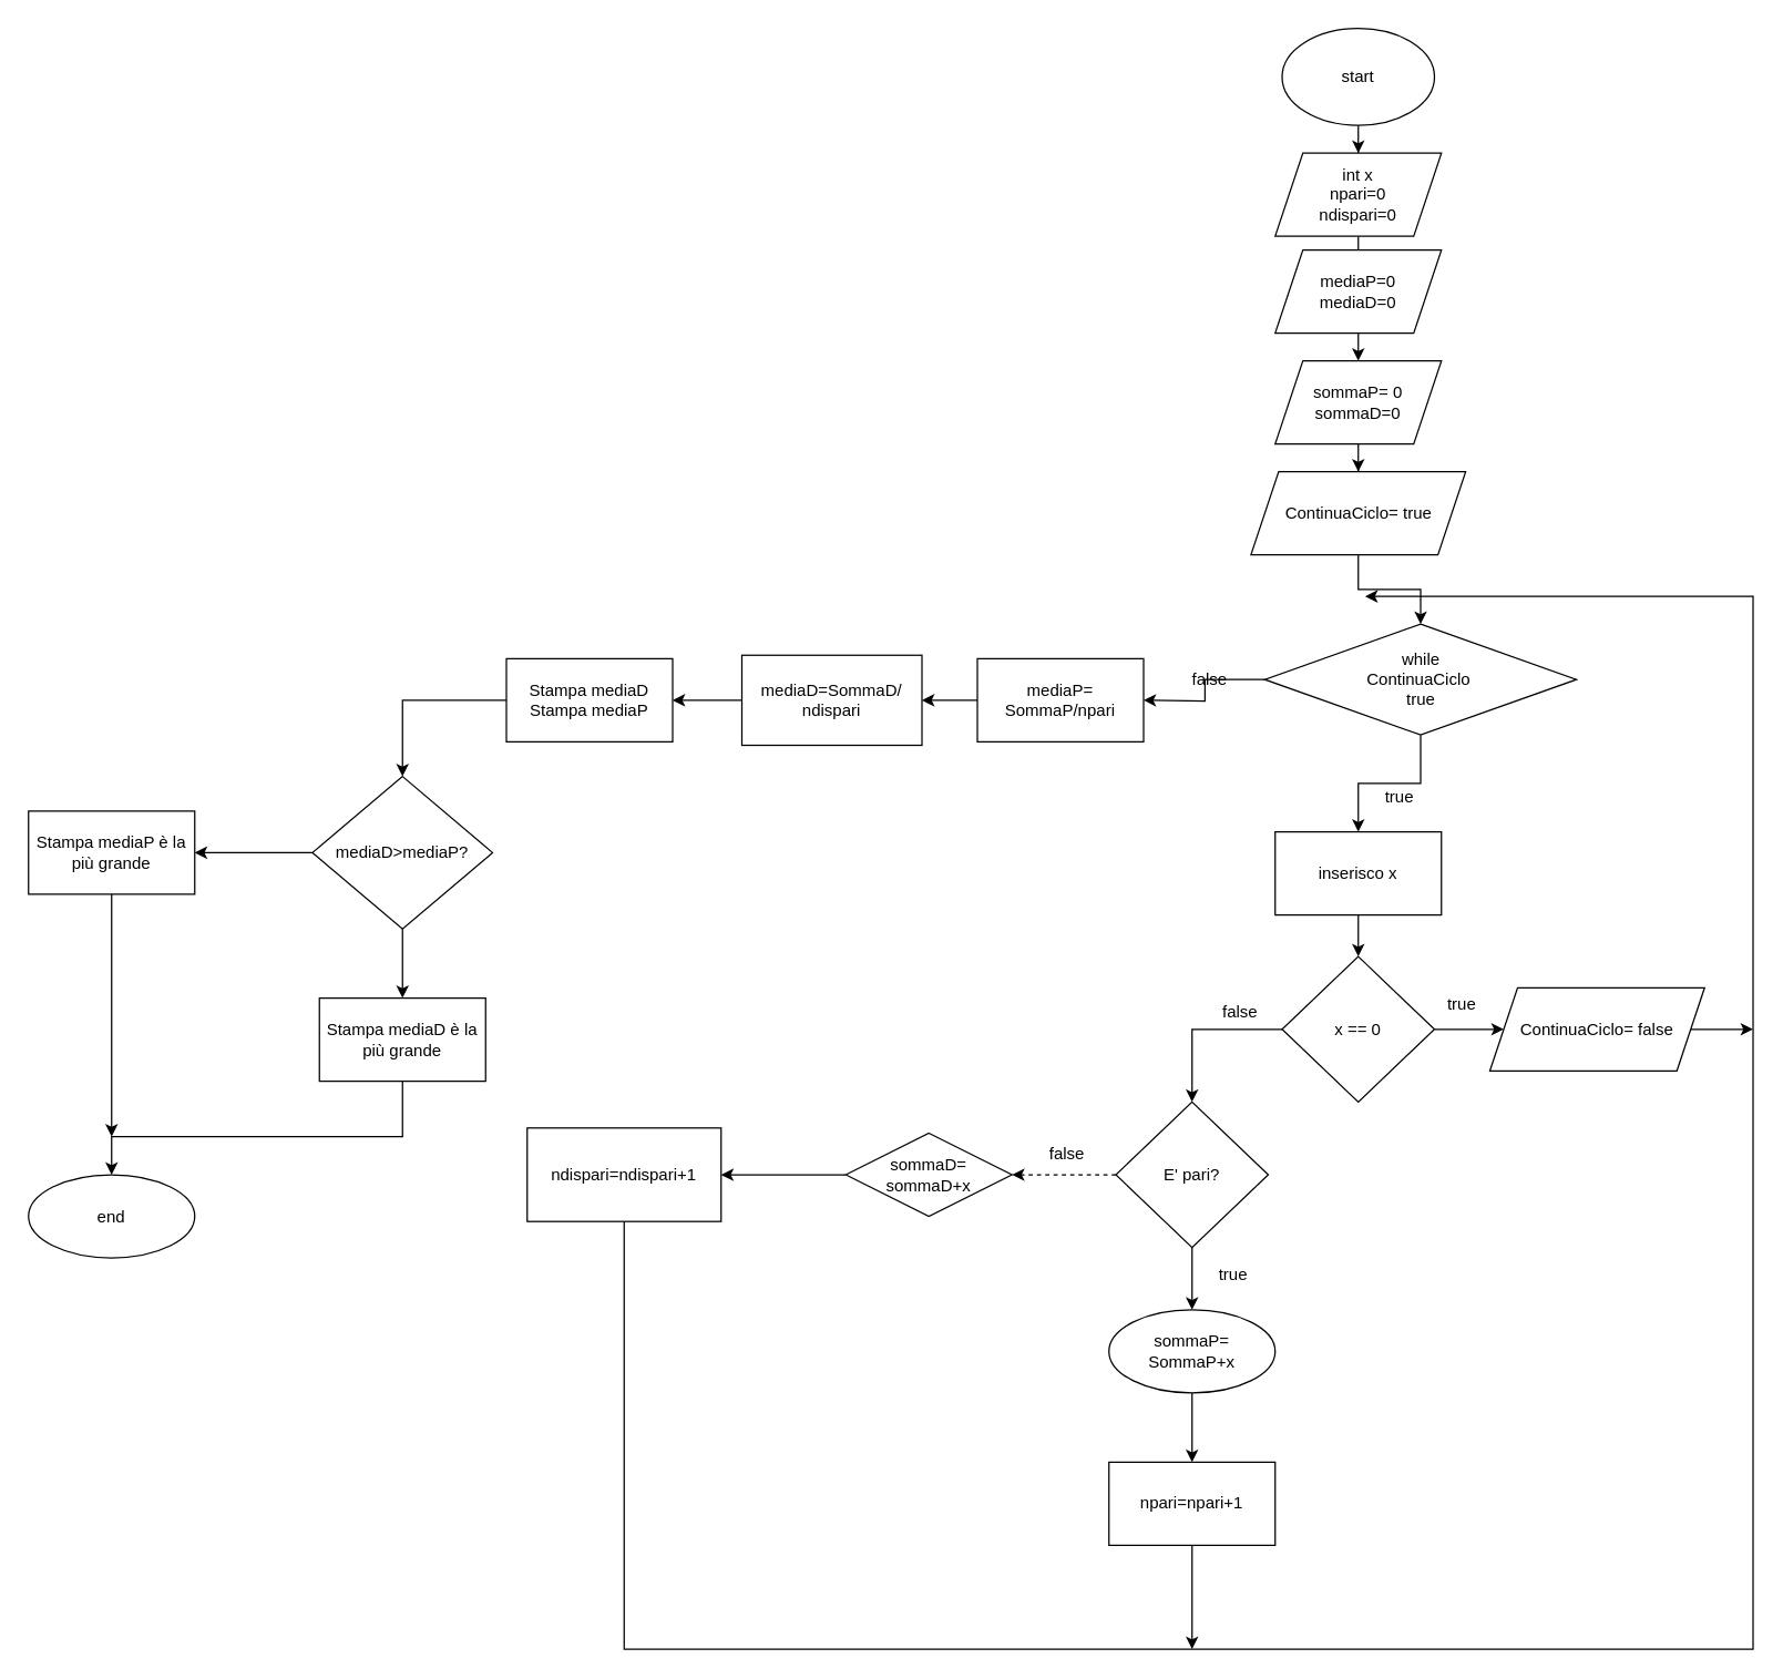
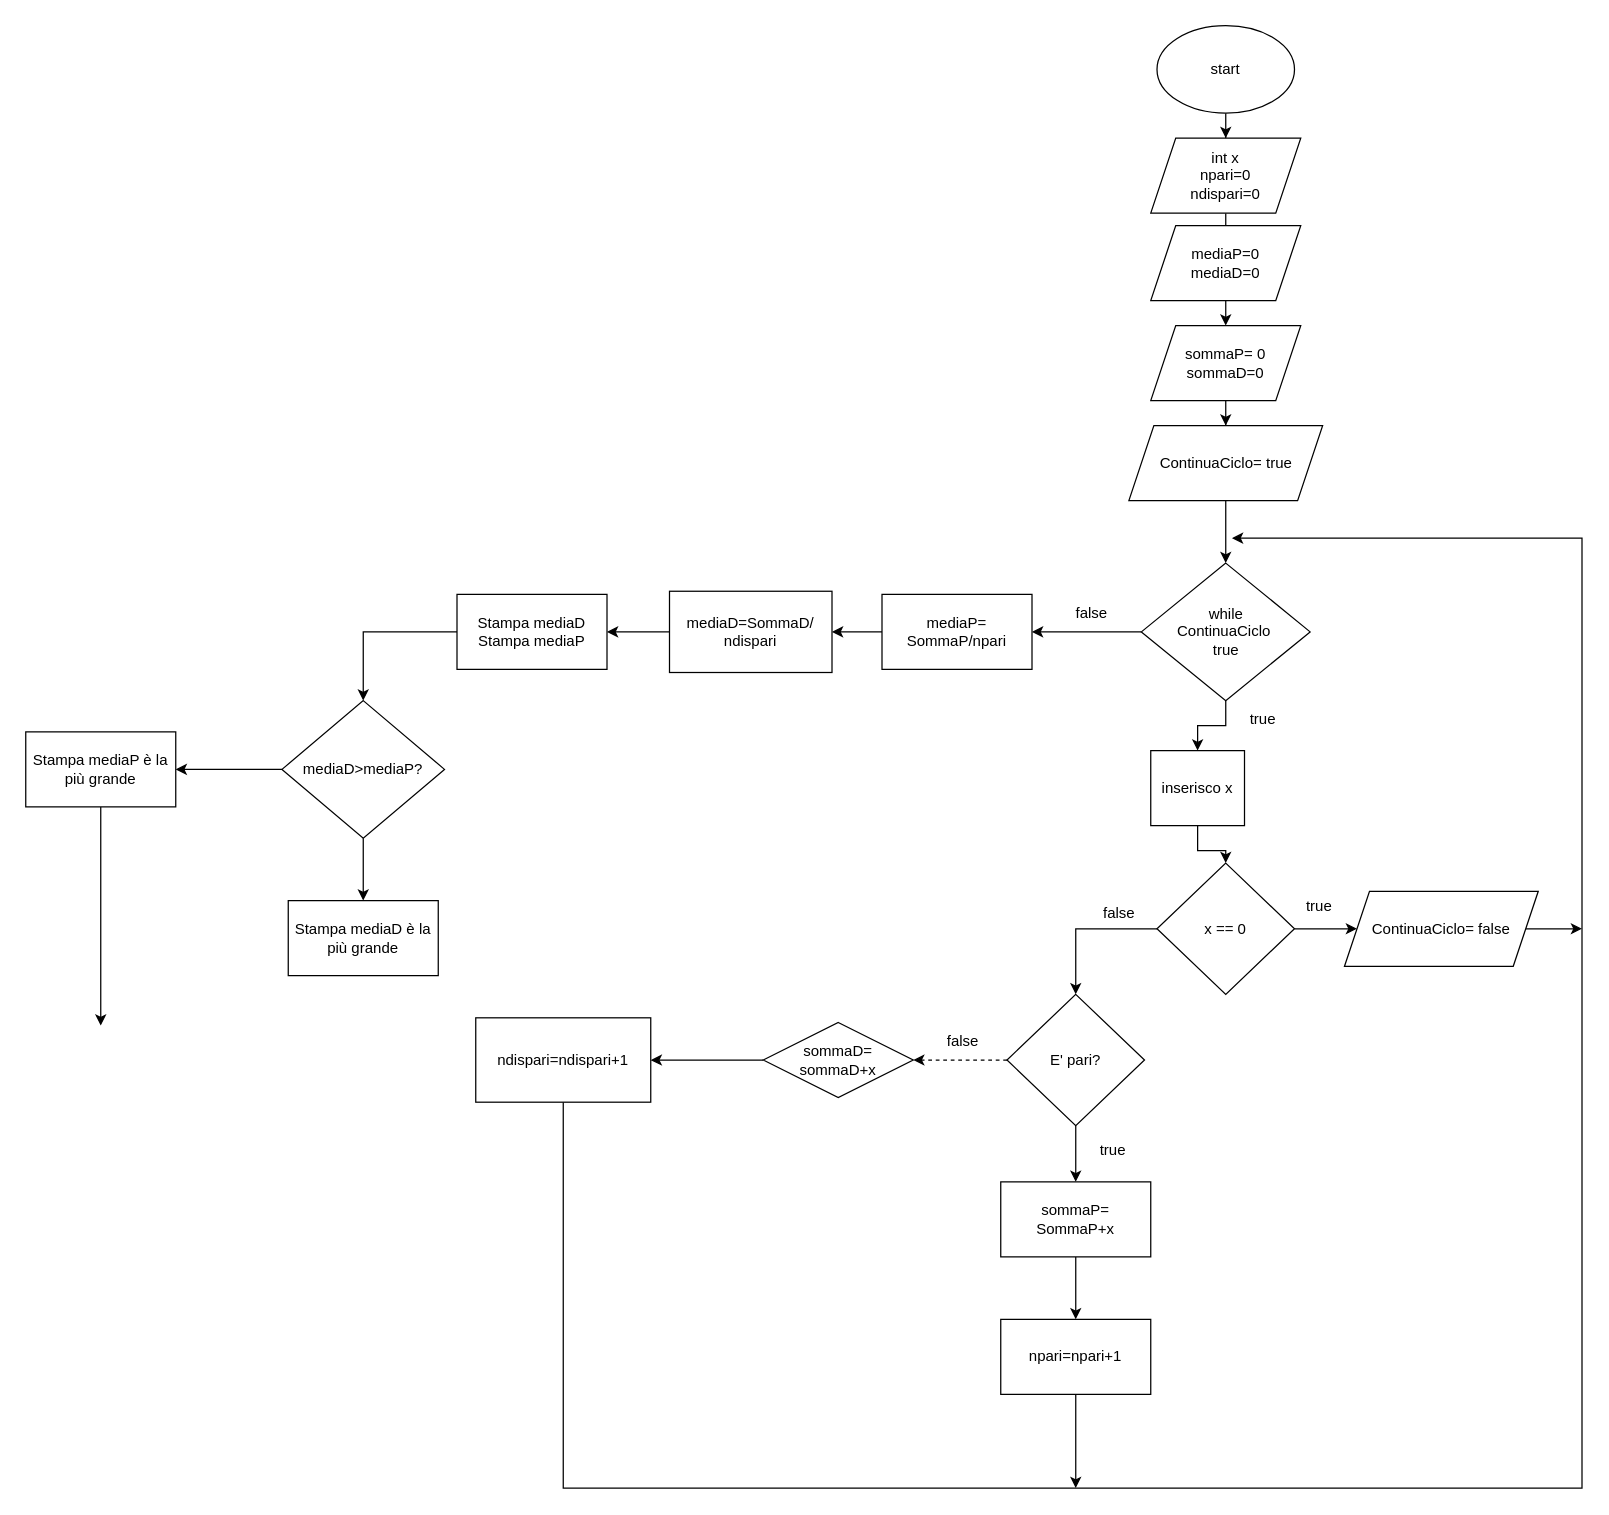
  <mxCell id="0" />
  <mxCell id="1" parent="0" />
  <mxCell id="2" value="" style="edgeStyle=orthogonalEdgeStyle;rounded=0;orthogonalLoop=1;jettySize=auto;html=1;" edge="1" parent="1" source="3" target="5"><mxGeometry relative="1" as="geometry" /></mxCell>
  <mxCell id="3" value="start" style="ellipse;whiteSpace=wrap;html=1;" vertex="1" parent="1"><mxGeometry x="925" y="20" width="110" height="70" as="geometry" /></mxCell>
  <mxCell id="4" value="" style="edgeStyle=orthogonalEdgeStyle;rounded=0;orthogonalLoop=1;jettySize=auto;html=1;" edge="1" parent="1" source="5" target="7"><mxGeometry relative="1" as="geometry" /></mxCell>
  <mxCell id="5" value="&lt;div&gt;int x&lt;br&gt;npari=0&lt;br&gt;ndispari=0&lt;br&gt;&lt;/div&gt;" style="shape=parallelogram;perimeter=parallelogramPerimeter;whiteSpace=wrap;html=1;fixedSize=1;" vertex="1" parent="1"><mxGeometry x="920" y="110" width="120" height="60" as="geometry" /></mxCell>
  <mxCell id="6" value="" style="edgeStyle=orthogonalEdgeStyle;rounded=0;orthogonalLoop=1;jettySize=auto;html=1;" edge="1" parent="1" source="7" target="9"><mxGeometry relative="1" as="geometry" /></mxCell>
  <mxCell id="7" value="sommaP= 0&lt;br&gt;sommaD=0" style="shape=parallelogram;perimeter=parallelogramPerimeter;whiteSpace=wrap;html=1;fixedSize=1;" vertex="1" parent="1"><mxGeometry x="920" y="260" width="120" height="60" as="geometry" /></mxCell>
  <mxCell id="8" value="" style="edgeStyle=orthogonalEdgeStyle;rounded=0;orthogonalLoop=1;jettySize=auto;html=1;" edge="1" parent="1" source="9" target="12"><mxGeometry relative="1" as="geometry" /></mxCell>
  <mxCell id="9" value="ContinuaCiclo= true" style="shape=parallelogram;perimeter=parallelogramPerimeter;whiteSpace=wrap;html=1;fixedSize=1;" vertex="1" parent="1"><mxGeometry x="902.5" y="340" width="155" height="60" as="geometry" /></mxCell>
  <mxCell id="10" value="" style="edgeStyle=orthogonalEdgeStyle;rounded=0;orthogonalLoop=1;jettySize=auto;html=1;" edge="1" parent="1" source="12" target="14"><mxGeometry relative="1" as="geometry" /></mxCell>
  <mxCell id="11" style="edgeStyle=orthogonalEdgeStyle;rounded=0;orthogonalLoop=1;jettySize=auto;html=1;" edge="1" parent="1" source="12"><mxGeometry relative="1" as="geometry"><mxPoint x="825" y="505" as="targetPoint" /></mxGeometry></mxCell>
- <mxCell id="12" value="while &lt;br&gt;ContinuaCiclo&amp;nbsp; &lt;br&gt;true" style="rhombus;whiteSpace=wrap;html=1;" vertex="1" parent="1"><mxGeometry x="912.5" y="450" width="225" height="80" as="geometry" /></mxCell>
+ <mxCell id="12" value="while &lt;br&gt;ContinuaCiclo&amp;nbsp; &lt;br&gt;true" style="rhombus;whiteSpace=wrap;html=1;" vertex="1" parent="1"><mxGeometry x="912.5" y="450" width="135" height="110" as="geometry" /></mxCell>
  <mxCell id="13" value="" style="edgeStyle=orthogonalEdgeStyle;rounded=0;orthogonalLoop=1;jettySize=auto;html=1;" edge="1" parent="1" source="14" target="26"><mxGeometry relative="1" as="geometry" /></mxCell>
- <mxCell id="14" value="inserisco x" style="whiteSpace=wrap;html=1;" vertex="1" parent="1"><mxGeometry x="920" y="600" width="120" height="60" as="geometry" /></mxCell>
+ <mxCell id="14" value="inserisco x" style="whiteSpace=wrap;html=1;" vertex="1" parent="1"><mxGeometry x="920" y="600" width="75" height="60" as="geometry" /></mxCell>
  <mxCell id="15" value="" style="edgeStyle=orthogonalEdgeStyle;rounded=0;orthogonalLoop=1;jettySize=auto;html=1;" edge="1" parent="1" source="17" target="20"><mxGeometry relative="1" as="geometry" /></mxCell>
  <mxCell id="16" value="" style="edgeStyle=orthogonalEdgeStyle;rounded=0;orthogonalLoop=1;jettySize=auto;html=1;dashed=1;" edge="1" parent="1" source="17" target="23"><mxGeometry relative="1" as="geometry" /></mxCell>
  <mxCell id="17" value="E' pari?" style="rhombus;whiteSpace=wrap;html=1;" vertex="1" parent="1"><mxGeometry x="805" y="795" width="110" height="105" as="geometry" /></mxCell>
  <mxCell id="18" value="true" style="text;html=1;strokeColor=none;fillColor=none;align=center;verticalAlign=middle;whiteSpace=wrap;rounded=0;" vertex="1" parent="1"><mxGeometry x="980" y="560" width="60" height="30" as="geometry" /></mxCell>
  <mxCell id="19" value="" style="edgeStyle=orthogonalEdgeStyle;rounded=0;orthogonalLoop=1;jettySize=auto;html=1;" edge="1" parent="1" source="20" target="33"><mxGeometry relative="1" as="geometry" /></mxCell>
- <mxCell id="20" value="sommaP= SommaP+x" style="ellipse;whiteSpace=wrap;html=1;" vertex="1" parent="1"><mxGeometry x="800" y="945" width="120" height="60" as="geometry" /></mxCell>
+ <mxCell id="20" value="sommaP= SommaP+x" style="whiteSpace=wrap;html=1;" vertex="1" parent="1"><mxGeometry x="800" y="945" width="120" height="60" as="geometry" /></mxCell>
  <mxCell id="21" value="true" style="text;html=1;strokeColor=none;fillColor=none;align=center;verticalAlign=middle;whiteSpace=wrap;rounded=0;" vertex="1" parent="1"><mxGeometry x="860" y="905" width="60" height="30" as="geometry" /></mxCell>
  <mxCell id="22" value="" style="edgeStyle=orthogonalEdgeStyle;rounded=0;orthogonalLoop=1;jettySize=auto;html=1;" edge="1" parent="1" source="23" target="35"><mxGeometry relative="1" as="geometry" /></mxCell>
  <mxCell id="23" value="sommaD= sommaD+x" style="rhombus;whiteSpace=wrap;html=1;" vertex="1" parent="1"><mxGeometry x="610" y="817.5" width="120" height="60" as="geometry" /></mxCell>
  <mxCell id="24" style="edgeStyle=orthogonalEdgeStyle;rounded=0;orthogonalLoop=1;jettySize=auto;html=1;entryX=0.5;entryY=0;entryDx=0;entryDy=0;" edge="1" parent="1" source="26" target="17"><mxGeometry relative="1" as="geometry"><mxPoint x="855" y="742.5" as="targetPoint" /></mxGeometry></mxCell>
  <mxCell id="25" value="" style="edgeStyle=orthogonalEdgeStyle;rounded=0;orthogonalLoop=1;jettySize=auto;html=1;" edge="1" parent="1" source="26" target="31"><mxGeometry relative="1" as="geometry" /></mxCell>
  <mxCell id="26" value="x == 0" style="rhombus;whiteSpace=wrap;html=1;" vertex="1" parent="1"><mxGeometry x="925" y="690" width="110" height="105" as="geometry" /></mxCell>
  <mxCell id="27" value="false" style="text;html=1;strokeColor=none;fillColor=none;align=center;verticalAlign=middle;whiteSpace=wrap;rounded=0;" vertex="1" parent="1"><mxGeometry x="740" y="817.5" width="60" height="30" as="geometry" /></mxCell>
  <mxCell id="28" value="false" style="text;html=1;strokeColor=none;fillColor=none;align=center;verticalAlign=middle;whiteSpace=wrap;rounded=0;" vertex="1" parent="1"><mxGeometry x="865" y="690" width="60" height="80" as="geometry" /></mxCell>
  <mxCell id="29" value="true" style="text;html=1;strokeColor=none;fillColor=none;align=center;verticalAlign=middle;whiteSpace=wrap;rounded=0;" vertex="1" parent="1"><mxGeometry x="1025" y="710" width="60" height="30" as="geometry" /></mxCell>
  <mxCell id="30" style="edgeStyle=orthogonalEdgeStyle;rounded=0;orthogonalLoop=1;jettySize=auto;html=1;" edge="1" parent="1" source="31"><mxGeometry relative="1" as="geometry"><mxPoint x="1265" y="742.5" as="targetPoint" /></mxGeometry></mxCell>
  <mxCell id="31" value="ContinuaCiclo= false" style="shape=parallelogram;perimeter=parallelogramPerimeter;whiteSpace=wrap;html=1;fixedSize=1;" vertex="1" parent="1"><mxGeometry x="1075" y="712.5" width="155" height="60" as="geometry" /></mxCell>
  <mxCell id="32" style="edgeStyle=orthogonalEdgeStyle;rounded=0;orthogonalLoop=1;jettySize=auto;html=1;" edge="1" parent="1" source="33"><mxGeometry relative="1" as="geometry"><mxPoint x="860" y="1190" as="targetPoint" /></mxGeometry></mxCell>
  <mxCell id="33" value="npari=npari+1" style="whiteSpace=wrap;html=1;" vertex="1" parent="1"><mxGeometry x="800" y="1055" width="120" height="60" as="geometry" /></mxCell>
  <mxCell id="34" style="edgeStyle=orthogonalEdgeStyle;rounded=0;orthogonalLoop=1;jettySize=auto;html=1;" edge="1" parent="1" source="35"><mxGeometry relative="1" as="geometry"><mxPoint x="985" y="430" as="targetPoint" /><Array as="points"><mxPoint x="450" y="1190" /><mxPoint x="1265" y="1190" /><mxPoint x="1265" y="430" /></Array></mxGeometry></mxCell>
  <mxCell id="35" value="ndispari=ndispari+1" style="whiteSpace=wrap;html=1;" vertex="1" parent="1"><mxGeometry x="380" y="813.75" width="140" height="67.5" as="geometry" /></mxCell>
  <mxCell id="36" value="false" style="text;html=1;strokeColor=none;fillColor=none;align=center;verticalAlign=middle;whiteSpace=wrap;rounded=0;" vertex="1" parent="1"><mxGeometry x="842.5" y="450" width="60" height="80" as="geometry" /></mxCell>
  <mxCell id="37" value="" style="edgeStyle=orthogonalEdgeStyle;rounded=0;orthogonalLoop=1;jettySize=auto;html=1;" edge="1" parent="1" source="38"><mxGeometry relative="1" as="geometry"><mxPoint x="665" y="505" as="targetPoint" /></mxGeometry></mxCell>
  <mxCell id="38" value="mediaP= SommaP/npari" style="whiteSpace=wrap;html=1;" vertex="1" parent="1"><mxGeometry x="705" y="475" width="120" height="60" as="geometry" /></mxCell>
  <mxCell id="39" value="&lt;div&gt;mediaP=0&lt;/div&gt;&lt;div&gt;mediaD=0&lt;br&gt;&lt;/div&gt;" style="shape=parallelogram;perimeter=parallelogramPerimeter;whiteSpace=wrap;html=1;fixedSize=1;" vertex="1" parent="1"><mxGeometry x="920" y="180" width="120" height="60" as="geometry" /></mxCell>
  <mxCell id="40" value="" style="edgeStyle=orthogonalEdgeStyle;rounded=0;orthogonalLoop=1;jettySize=auto;html=1;" edge="1" parent="1" source="41" target="43"><mxGeometry relative="1" as="geometry" /></mxCell>
  <mxCell id="41" value="mediaD=SommaD/&lt;br&gt;ndispari" style="whiteSpace=wrap;html=1;" vertex="1" parent="1"><mxGeometry x="535" y="472.5" width="130" height="65" as="geometry" /></mxCell>
  <mxCell id="42" value="" style="edgeStyle=orthogonalEdgeStyle;rounded=0;orthogonalLoop=1;jettySize=auto;html=1;" edge="1" parent="1" source="43" target="46"><mxGeometry relative="1" as="geometry" /></mxCell>
  <mxCell id="43" value="Stampa mediaD&lt;br&gt;Stampa mediaP" style="whiteSpace=wrap;html=1;" vertex="1" parent="1"><mxGeometry x="365" y="475" width="120" height="60" as="geometry" /></mxCell>
  <mxCell id="44" value="" style="edgeStyle=orthogonalEdgeStyle;rounded=0;orthogonalLoop=1;jettySize=auto;html=1;" edge="1" parent="1" source="46" target="48"><mxGeometry relative="1" as="geometry" /></mxCell>
  <mxCell id="45" value="" style="edgeStyle=orthogonalEdgeStyle;rounded=0;orthogonalLoop=1;jettySize=auto;html=1;" edge="1" parent="1" source="46" target="50"><mxGeometry relative="1" as="geometry" /></mxCell>
  <mxCell id="46" value="mediaD&amp;gt;mediaP?" style="rhombus;whiteSpace=wrap;html=1;" vertex="1" parent="1"><mxGeometry x="225" y="560" width="130" height="110" as="geometry" /></mxCell>
- <mxCell id="47" value="" style="edgeStyle=orthogonalEdgeStyle;rounded=0;orthogonalLoop=1;jettySize=auto;html=1;" edge="1" parent="1" source="48" target="51"><mxGeometry relative="1" as="geometry"><Array as="points"><mxPoint x="290" y="820" /></Array></mxGeometry></mxCell>
  <mxCell id="48" value="Stampa mediaD è la più grande" style="whiteSpace=wrap;html=1;" vertex="1" parent="1"><mxGeometry x="230" y="720" width="120" height="60" as="geometry" /></mxCell>
  <mxCell id="49" style="edgeStyle=orthogonalEdgeStyle;rounded=0;orthogonalLoop=1;jettySize=auto;html=1;" edge="1" parent="1" source="50"><mxGeometry relative="1" as="geometry"><mxPoint x="80" y="820" as="targetPoint" /></mxGeometry></mxCell>
  <mxCell id="50" value="Stampa mediaP è la più grande" style="whiteSpace=wrap;html=1;" vertex="1" parent="1"><mxGeometry x="20" y="585" width="120" height="60" as="geometry" /></mxCell>
- <mxCell id="51" value="end" style="ellipse;whiteSpace=wrap;html=1;" vertex="1" parent="1"><mxGeometry x="20" y="847.5" width="120" height="60" as="geometry" /></mxCell>
